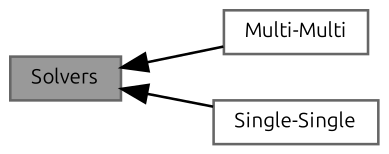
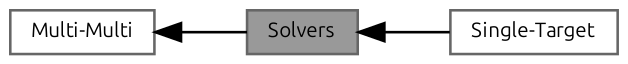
  digraph {
    fontname=Ubuntu
    rankdir=LR
    node [color=grey40 fillcolor=white fontname=Ubuntu fontsize=8 shape=box style=filled]
    edge [dir=back fontname=Ubuntu fontsize=8 labelfontname=Helvetica labelfontsize=8 shape=plaintext style=solid]
    n1 [height=0.2 label="Multi-Multi" width=0.4]
-   n2 [height=0.2 label="Single-Single" width=0.4]
+   n2 [height=0.2 label="Single-Target" width=0.4]
    n3 [color=gray40 fillcolor=grey60 fontcolor=black height=0.2 label=Solvers width=0.4]
-   n3 -> n1
+   n1 -> n3
    n3 -> n2
  }
